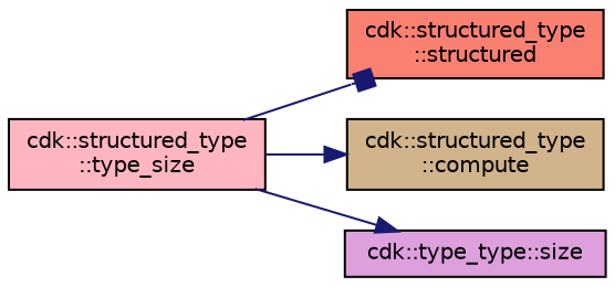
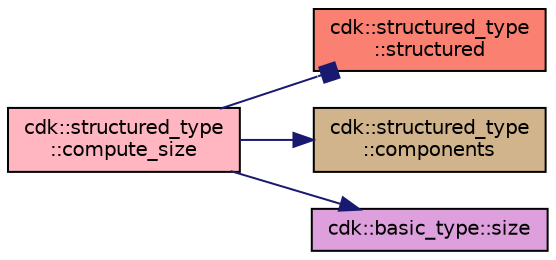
  digraph {
    rankdir=LR
    node [color=black fontname=Helvetica fontsize=10 shape=record style=filled]
    edge [arrowhead=normal color=midnightblue fontname=Helvetica fontsize=10 labelfontname=Helvetica labelfontsize=10 style=solid]
-   n1 [fillcolor=lightpink fontcolor=black height=0.2 label="cdk::structured_type\l::type_size" width=0.4]
+   n1 [fillcolor=lightpink fontcolor=black height=0.2 label="cdk::structured_type\l::compute_size" width=0.4]
    n2 [fillcolor=salmon height=0.2 label="cdk::structured_type\l::structured" width=0.4]
-   n3 [fillcolor=tan height=0.2 label="cdk::structured_type\l::compute" width=0.4]
-   n4 [fillcolor=plum height=0.2 label="cdk::type_type::size" width=0.4]
+   n3 [fillcolor=tan height=0.2 label="cdk::structured_type\l::components" width=0.4]
+   n4 [fillcolor=plum height=0.2 label="cdk::basic_type::size" width=0.4]
    n1 -> n2 [arrowhead=box]
    n1 -> n3
    n1 -> n4
  }
